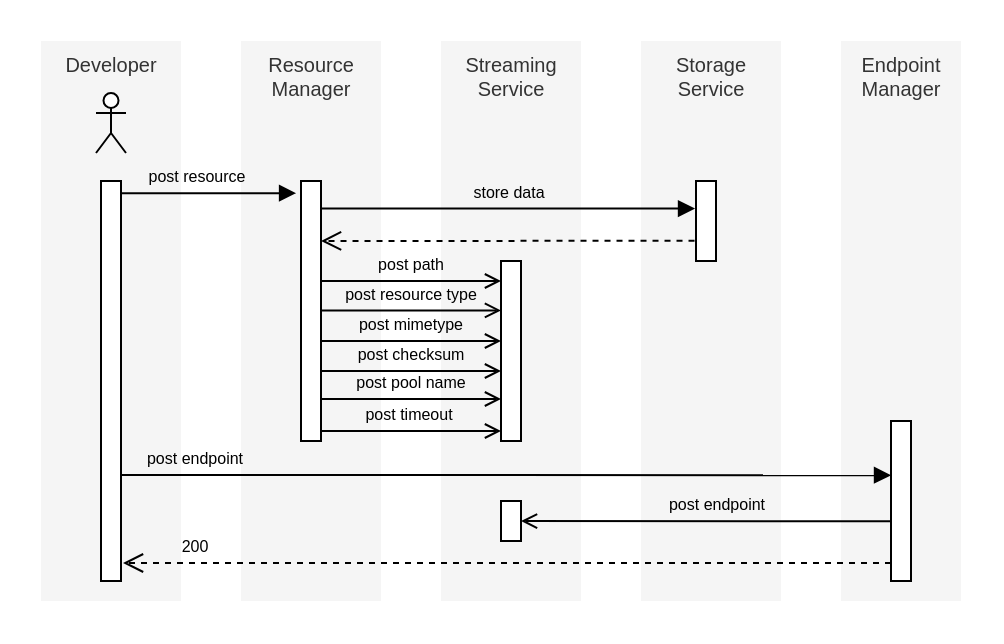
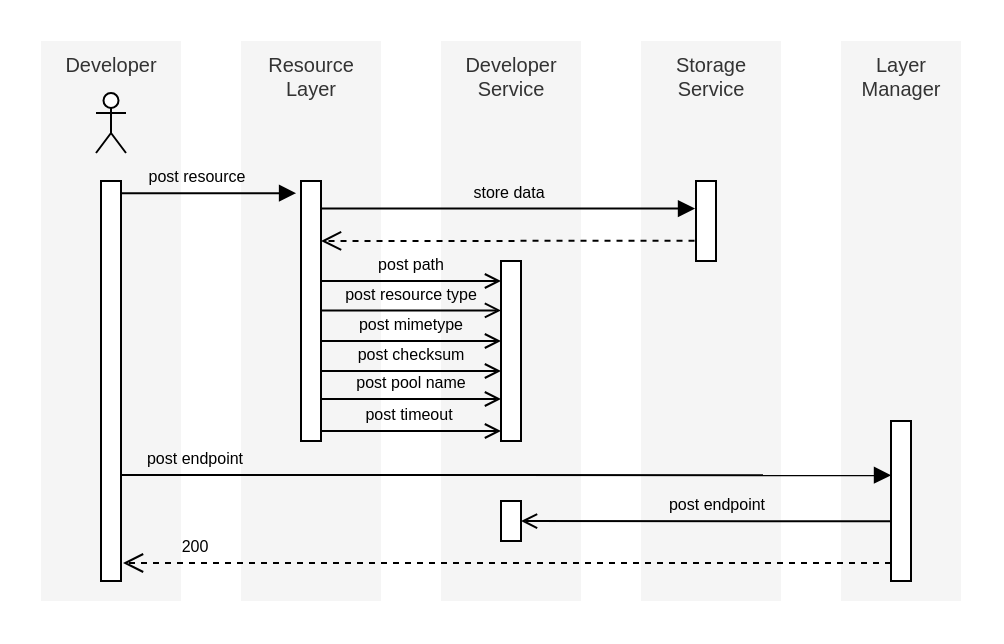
  <mxCell id="0" />
  <mxCell id="1" value="Untitled Layer" style="" parent="0" />
  <mxCell id="2" value="Developer" style="html=1;verticalAlign=top;fillColor=#f5f5f5;fontColor=#333333;strokeColor=none;labelBackgroundColor=none;fontSize=10;" parent="1" vertex="1"><mxGeometry x="20" y="20" width="70" height="280" as="geometry" /></mxCell>
- <mxCell id="3" value="Streaming&lt;br style=&quot;font-size: 10px&quot;&gt;Service" style="html=1;fillColor=#f5f5f5;fontColor=#333333;strokeColor=none;verticalAlign=top;labelBackgroundColor=none;fontSize=10;" parent="1" vertex="1"><mxGeometry x="220" y="20" width="70" height="280" as="geometry" /></mxCell>
+ <mxCell id="3" value="Developer&lt;br style=&quot;font-size: 10px&quot;&gt;Service" style="html=1;fillColor=#f5f5f5;fontColor=#333333;strokeColor=none;verticalAlign=top;labelBackgroundColor=none;fontSize=10;" parent="1" vertex="1"><mxGeometry x="220" y="20" width="70" height="280" as="geometry" /></mxCell>
  <mxCell id="4" value="Storage&lt;br style=&quot;font-size: 10px&quot;&gt;Service" style="html=1;verticalAlign=top;fillColor=#f5f5f5;fontColor=#333333;strokeColor=none;labelBackgroundColor=none;fontSize=10;" parent="1" vertex="1"><mxGeometry x="320" y="20" width="70" height="280" as="geometry" /></mxCell>
- <mxCell id="5" value="Endpoint&lt;br&gt;Manager" style="html=1;fillColor=#f5f5f5;fontColor=#333333;strokeColor=none;verticalAlign=top;labelBackgroundColor=none;fontSize=10;" parent="1" vertex="1"><mxGeometry x="420" y="20" width="60" height="280" as="geometry" /></mxCell>
- <mxCell id="6" value="Resource&lt;br&gt;Manager" style="html=1;verticalAlign=top;fillColor=#f5f5f5;fontColor=#333333;strokeColor=none;labelBackgroundColor=none;fontSize=10;" parent="1" vertex="1"><mxGeometry x="120" y="20" width="70" height="280" as="geometry" /></mxCell>
+ <mxCell id="5" value="Layer&lt;br&gt;Manager" style="html=1;fillColor=#f5f5f5;fontColor=#333333;strokeColor=none;verticalAlign=top;labelBackgroundColor=none;fontSize=10;" parent="1" vertex="1"><mxGeometry x="420" y="20" width="60" height="280" as="geometry" /></mxCell>
+ <mxCell id="6" value="Resource&lt;br&gt;Layer" style="html=1;verticalAlign=top;fillColor=#f5f5f5;fontColor=#333333;strokeColor=none;labelBackgroundColor=none;fontSize=10;" parent="1" vertex="1"><mxGeometry x="120" y="20" width="70" height="280" as="geometry" /></mxCell>
  <mxCell id="7" value="Foreground" parent="0" />
  <mxCell id="8" value="" style="html=1;points=[];perimeter=orthogonalPerimeter;labelBackgroundColor=none;" parent="7" vertex="1"><mxGeometry x="50" y="90" width="10" height="200" as="geometry" /></mxCell>
  <mxCell id="9" value="" style="html=1;points=[];perimeter=orthogonalPerimeter;labelBackgroundColor=none;" parent="7" vertex="1"><mxGeometry x="150" y="90" width="10" height="130" as="geometry" /></mxCell>
  <mxCell id="10" value="post resource" style="html=1;verticalAlign=bottom;endArrow=block;entryX=-0.245;entryY=0.047;entryDx=0;entryDy=0;entryPerimeter=0;labelBackgroundColor=none;fontSize=8;" parent="7" source="8" target="9" edge="1"><mxGeometry x="-0.143" relative="1" as="geometry"><mxPoint x="100" y="110" as="sourcePoint" /><mxPoint as="offset" /></mxGeometry></mxCell>
  <mxCell id="11" value="200" style="html=1;verticalAlign=bottom;endArrow=open;dashed=1;endSize=8;entryX=1.1;entryY=0.95;entryDx=0;entryDy=0;entryPerimeter=0;labelBackgroundColor=none;fontSize=8;" parent="7" source="18" edge="1"><mxGeometry x="0.812" relative="1" as="geometry"><mxPoint x="61" y="281" as="targetPoint" /><mxPoint as="offset" /></mxGeometry></mxCell>
  <mxCell id="12" value="" style="html=1;points=[];perimeter=orthogonalPerimeter;labelBackgroundColor=none;" parent="7" vertex="1"><mxGeometry x="250" y="130" width="10" height="90" as="geometry" /></mxCell>
  <mxCell id="13" value="" style="html=1;verticalAlign=bottom;endArrow=open;dashed=1;endSize=8;labelBackgroundColor=none;exitX=-0.074;exitY=0.747;exitDx=0;exitDy=0;exitPerimeter=0;" parent="7" source="16" edge="1"><mxGeometry relative="1" as="geometry"><mxPoint x="160" y="120" as="targetPoint" /><mxPoint x="340" y="120" as="sourcePoint" /></mxGeometry></mxCell>
  <mxCell id="14" value="" style="html=1;points=[];perimeter=orthogonalPerimeter;labelBackgroundColor=none;" parent="7" vertex="1"><mxGeometry x="250" y="250" width="10" height="20" as="geometry" /></mxCell>
  <mxCell id="15" value="post endpoint" style="html=1;verticalAlign=bottom;endArrow=open;entryX=1.1;entryY=0.245;entryDx=0;entryDy=0;entryPerimeter=0;labelBackgroundColor=none;fontSize=8;endFill=0;exitX=0.001;exitY=0.627;exitDx=0;exitDy=0;exitPerimeter=0;" parent="7" source="18" edge="1"><mxGeometry x="-0.06" relative="1" as="geometry"><mxPoint x="443" y="260" as="sourcePoint" /><mxPoint as="offset" /><mxPoint x="260" y="260" as="targetPoint" /></mxGeometry></mxCell>
  <mxCell id="16" value="" style="html=1;points=[];perimeter=orthogonalPerimeter;labelBackgroundColor=none;" parent="7" vertex="1"><mxGeometry x="347.5" y="90" width="10" height="40" as="geometry" /></mxCell>
  <mxCell id="17" value="post resource type" style="html=1;verticalAlign=bottom;endArrow=open;labelBackgroundColor=none;fontSize=8;exitX=0.965;exitY=0.498;exitDx=0;exitDy=0;exitPerimeter=0;endFill=0;" parent="7" source="9" target="12" edge="1"><mxGeometry x="-0.012" width="80" relative="1" as="geometry"><mxPoint x="161" y="150" as="sourcePoint" /><mxPoint x="260" y="160" as="targetPoint" /><mxPoint as="offset" /></mxGeometry></mxCell>
  <mxCell id="18" value="" style="html=1;points=[];perimeter=orthogonalPerimeter;labelBackgroundColor=none;" parent="7" vertex="1"><mxGeometry x="445" y="210" width="10" height="80" as="geometry" /></mxCell>
  <mxCell id="19" value="" style="shape=umlActor;verticalLabelPosition=bottom;verticalAlign=top;html=1;labelBackgroundColor=none;" parent="7" vertex="1"><mxGeometry x="47.5" y="46" width="15" height="30" as="geometry" /></mxCell>
  <mxCell id="20" value="store data" style="html=1;verticalAlign=bottom;endArrow=block;labelBackgroundColor=none;fontSize=8;exitX=1;exitY=0.083;exitDx=0;exitDy=0;exitPerimeter=0;entryX=-0.047;entryY=0.345;entryDx=0;entryDy=0;entryPerimeter=0;" parent="7" target="16" edge="1"><mxGeometry relative="1" as="geometry"><mxPoint x="160" y="103.79" as="sourcePoint" /><mxPoint x="340" y="104" as="targetPoint" /></mxGeometry></mxCell>
  <mxCell id="21" value="post endpoint" style="html=1;verticalAlign=bottom;endArrow=block;labelBackgroundColor=none;fontSize=8;entryX=0.002;entryY=0.339;entryDx=0;entryDy=0;entryPerimeter=0;" parent="7" target="18" edge="1"><mxGeometry x="-0.806" width="80" relative="1" as="geometry"><mxPoint x="60" y="237" as="sourcePoint" /><mxPoint x="560" y="237" as="targetPoint" /><mxPoint as="offset" /></mxGeometry></mxCell>
  <mxCell id="22" value="post timeout" style="html=1;verticalAlign=bottom;endArrow=open;labelBackgroundColor=none;exitX=1.248;exitY=0.663;exitDx=0;exitDy=0;exitPerimeter=0;fontSize=8;endFill=0;" parent="7" edge="1"><mxGeometry x="-0.021" width="80" relative="1" as="geometry"><mxPoint x="160" y="215" as="sourcePoint" /><mxPoint x="250" y="215" as="targetPoint" /><mxPoint as="offset" /></mxGeometry></mxCell>
  <mxCell id="23" value="post path" style="html=1;verticalAlign=bottom;endArrow=open;labelBackgroundColor=none;fontSize=8;exitX=1;exitY=1;exitDx=0;exitDy=0;exitPerimeter=0;endFill=0;" parent="7" edge="1"><mxGeometry x="-0.006" width="80" relative="1" as="geometry"><mxPoint x="160" y="140" as="sourcePoint" /><mxPoint x="250" y="140" as="targetPoint" /><mxPoint as="offset" /></mxGeometry></mxCell>
  <mxCell id="24" value="post mimetype" style="html=1;verticalAlign=bottom;endArrow=open;labelBackgroundColor=none;fontSize=8;exitX=0.965;exitY=0.498;exitDx=0;exitDy=0;exitPerimeter=0;endFill=0;" edge="1" parent="7"><mxGeometry x="-0.012" width="80" relative="1" as="geometry"><mxPoint x="159.65" y="170" as="sourcePoint" /><mxPoint x="250" y="170" as="targetPoint" /><mxPoint as="offset" /></mxGeometry></mxCell>
  <mxCell id="25" value="post checksum" style="html=1;verticalAlign=bottom;endArrow=open;labelBackgroundColor=none;fontSize=8;exitX=0.965;exitY=0.498;exitDx=0;exitDy=0;exitPerimeter=0;endFill=0;" edge="1" parent="7"><mxGeometry x="-0.012" width="80" relative="1" as="geometry"><mxPoint x="159.65" y="185" as="sourcePoint" /><mxPoint x="250" y="185" as="targetPoint" /><mxPoint as="offset" /></mxGeometry></mxCell>
  <mxCell id="26" value="post pool name" style="html=1;verticalAlign=bottom;endArrow=open;labelBackgroundColor=none;fontSize=8;exitX=0.965;exitY=0.498;exitDx=0;exitDy=0;exitPerimeter=0;endFill=0;" edge="1" parent="7"><mxGeometry x="-0.012" width="80" relative="1" as="geometry"><mxPoint x="159.65" y="199" as="sourcePoint" /><mxPoint x="250" y="199" as="targetPoint" /><mxPoint as="offset" /></mxGeometry></mxCell>
